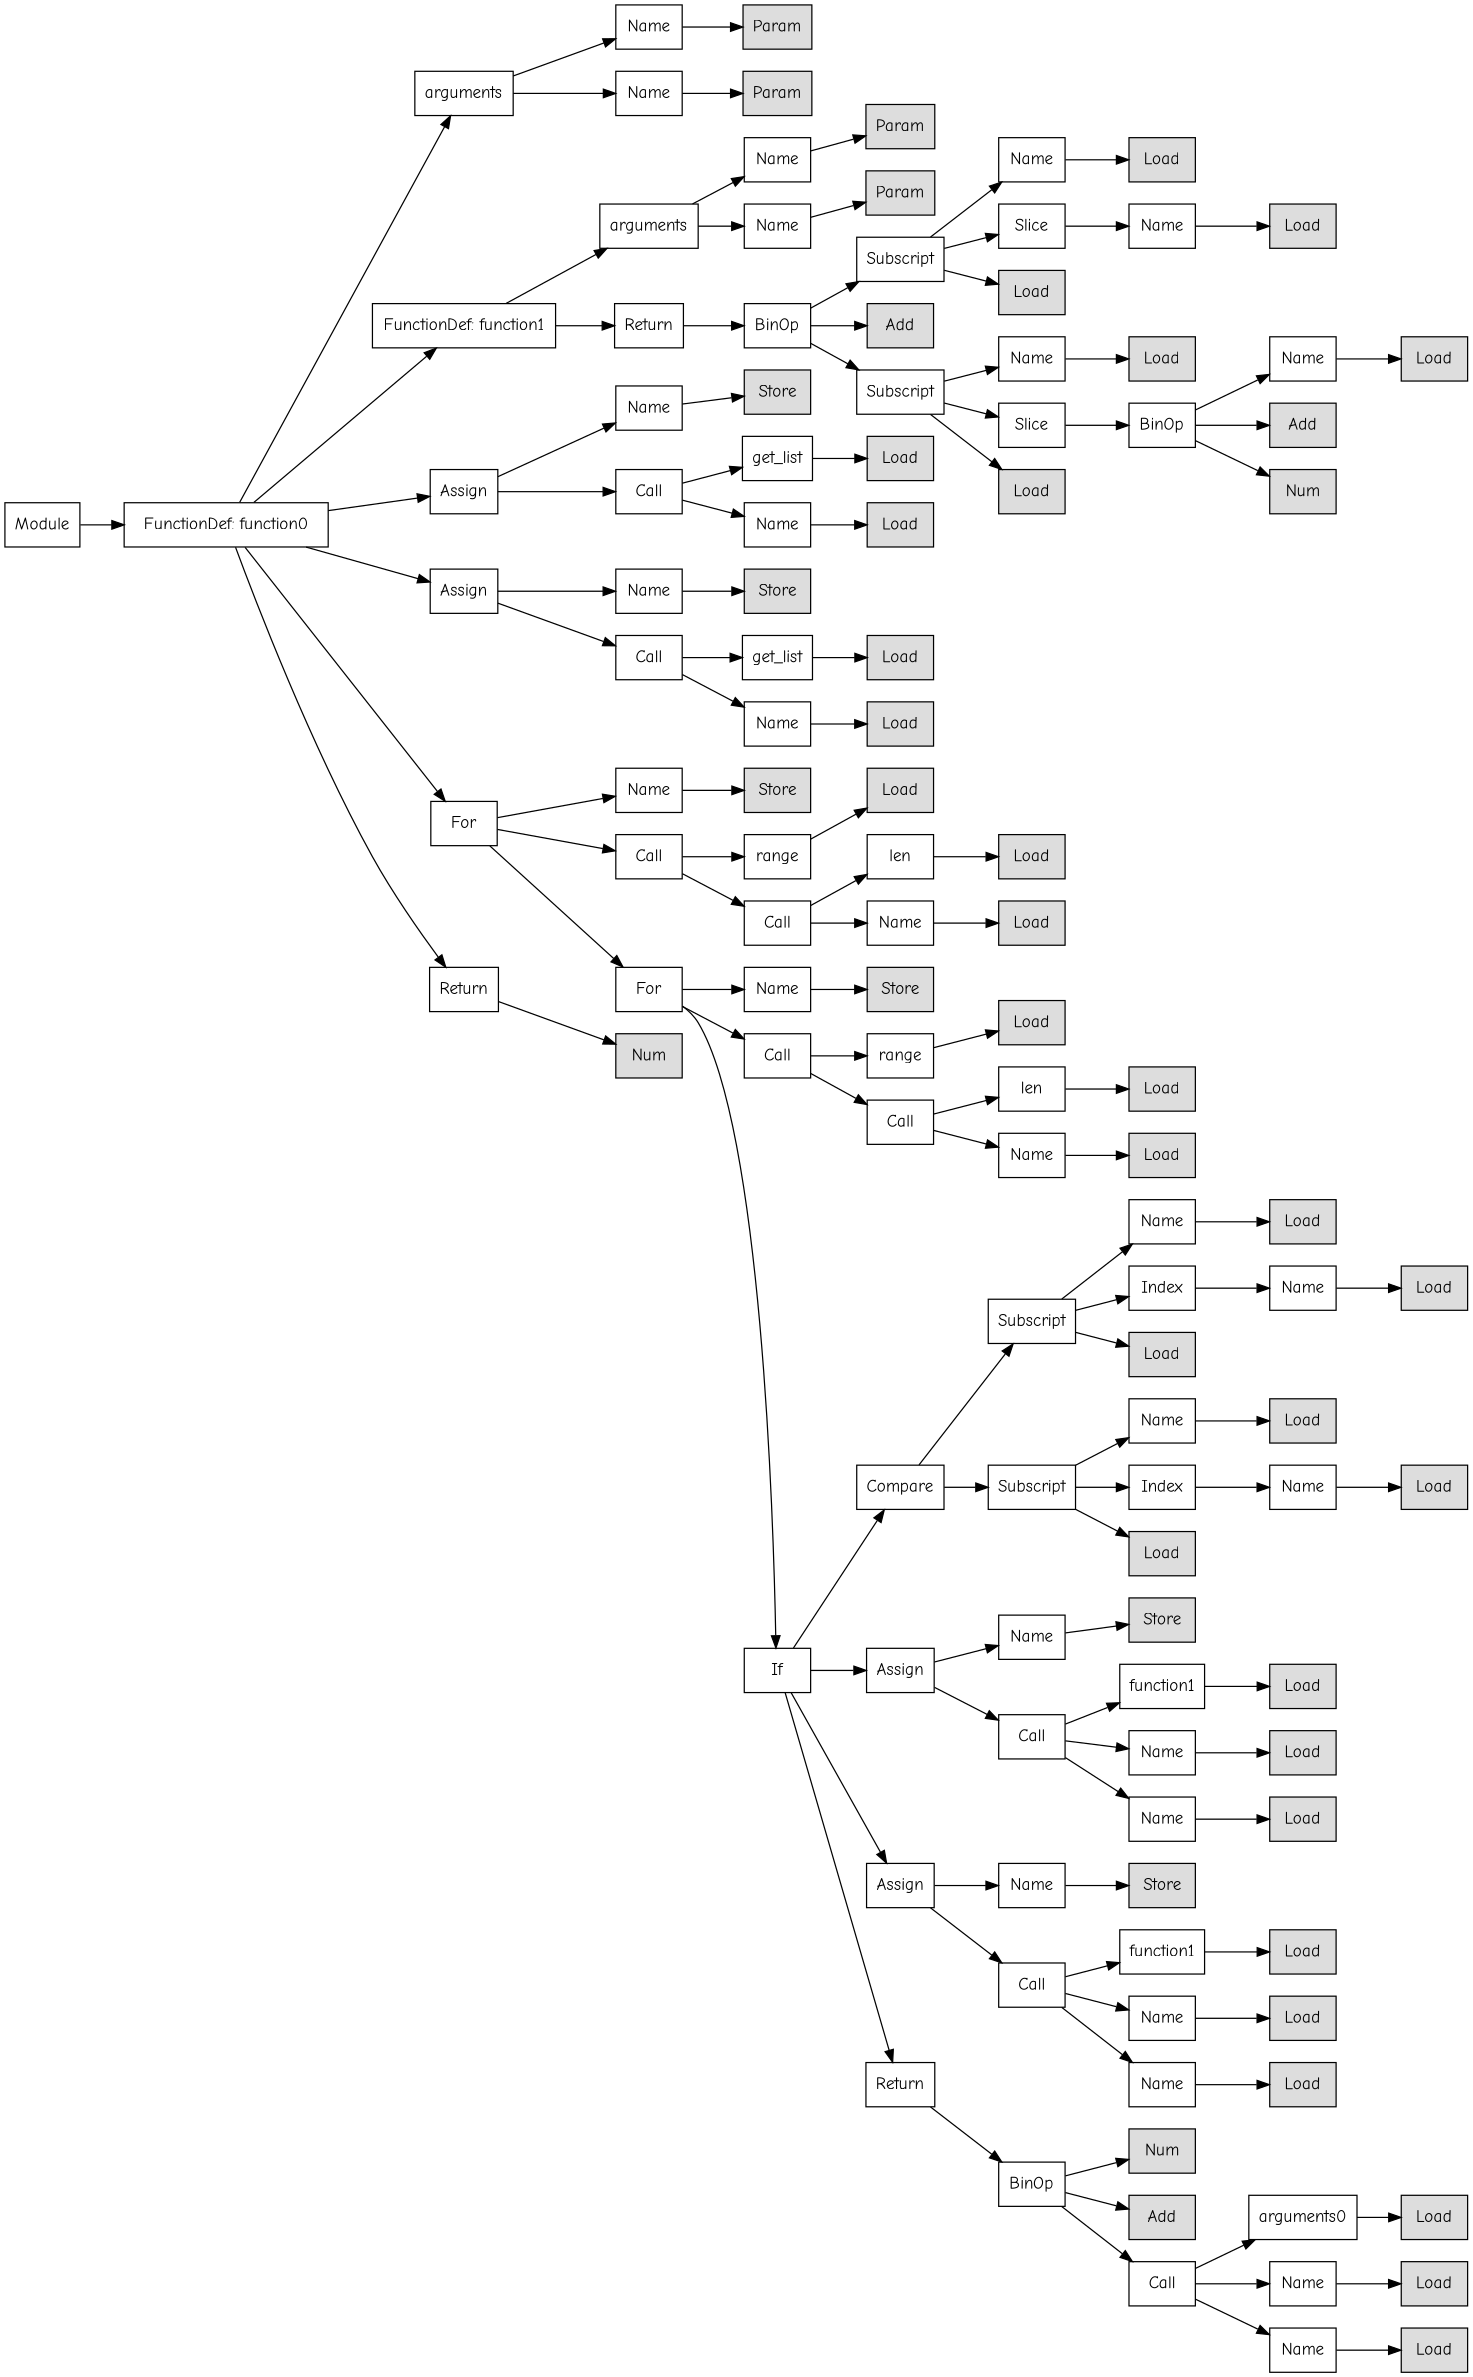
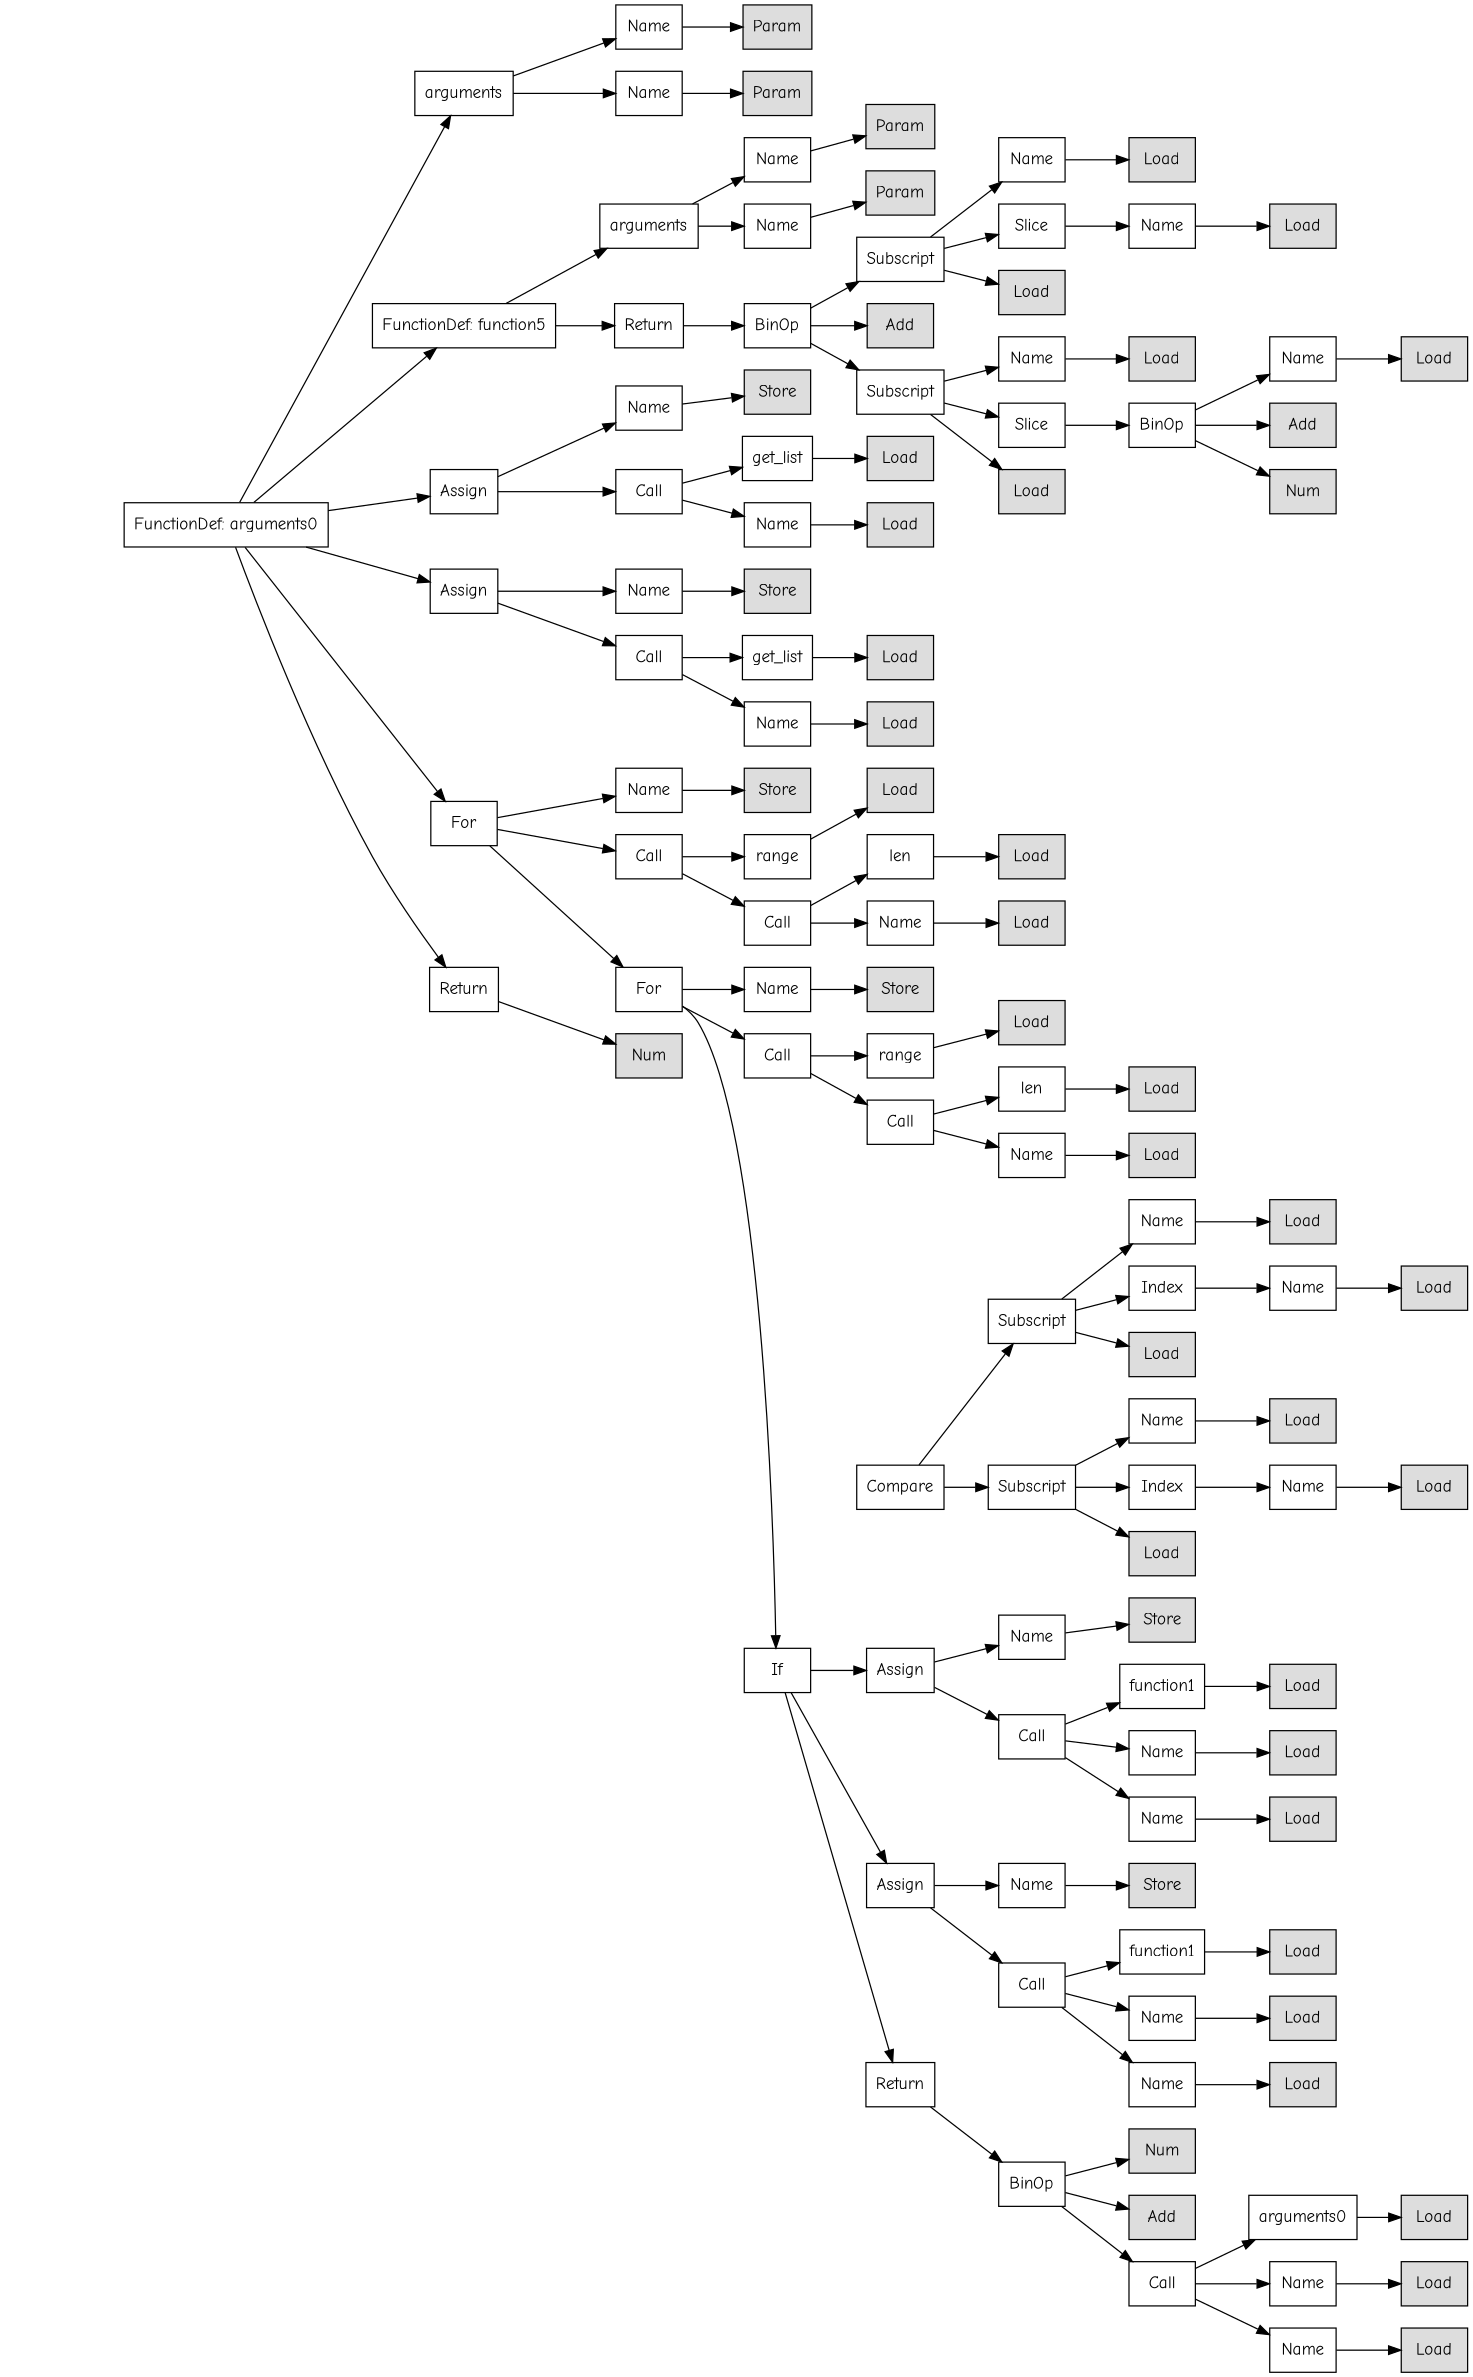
  digraph {
    fontname="Comic Neue"
    rankdir=LR
    node [fontname="Comic Neue" shape=rect]
    edge [fontname="Comic Neue"]
-   n1 [label=Module]
-   n2 [label="FunctionDef: function0"]
+   n2 [label="FunctionDef: arguments0"]
    n3 [label=arguments]
-   n4 [label="FunctionDef: function1"]
+   n4 [label="FunctionDef: function5"]
    n5 [label=Assign]
    n6 [label=Assign]
    n7 [label=For]
    n8 [label=Return]
    n9 [label=Name]
    n10 [label=Name]
    n11 [label=arguments]
    n12 [label=Return]
    n13 [label=Name]
    n14 [label=Call]
    n15 [label=Name]
    n16 [label=Call]
    n17 [label=Name]
    n18 [label=Call]
    n19 [label=For]
    n20 [fillcolor="#dddddd" label=Num style=filled]
    n21 [fillcolor="#dddddd" label=Param style=filled]
    n22 [fillcolor="#dddddd" label=Param style=filled]
    n23 [label=Name]
    n24 [label=Name]
    n25 [label=BinOp]
    n26 [fillcolor="#dddddd" label=Store style=filled]
    n27 [label=get_list]
    n28 [label=Name]
    n29 [fillcolor="#dddddd" label=Store style=filled]
    n30 [label=get_list]
    n31 [label=Name]
    n32 [fillcolor="#dddddd" label=Store style=filled]
    n33 [label=range]
    n34 [label=Call]
    n35 [label=Name]
    n36 [label=Call]
    n37 [label=If]
    n38 [fillcolor="#dddddd" label=Param style=filled]
    n39 [fillcolor="#dddddd" label=Param style=filled]
    n40 [label=Subscript]
    n41 [fillcolor="#dddddd" label=Add style=filled]
    n42 [label=Subscript]
    n43 [fillcolor="#dddddd" label=Load style=filled]
    n44 [fillcolor="#dddddd" label=Load style=filled]
    n45 [fillcolor="#dddddd" label=Load style=filled]
    n46 [fillcolor="#dddddd" label=Load style=filled]
    n47 [fillcolor="#dddddd" label=Load style=filled]
    n48 [label=len]
    n49 [label=Name]
    n50 [fillcolor="#dddddd" label=Store style=filled]
    n51 [label=range]
    n52 [label=Call]
    n53 [label=Compare]
    n54 [label=Assign]
    n55 [label=Assign]
    n56 [label=Return]
    n57 [label=Name]
    n58 [label=Slice]
    n59 [fillcolor="#dddddd" label=Load style=filled]
    n60 [label=Name]
    n61 [label=Slice]
    n62 [fillcolor="#dddddd" label=Load style=filled]
    n63 [fillcolor="#dddddd" label=Load style=filled]
    n64 [fillcolor="#dddddd" label=Load style=filled]
    n65 [fillcolor="#dddddd" label=Load style=filled]
    n66 [label=len]
    n67 [label=Name]
    n68 [label=Subscript]
    n69 [label=Subscript]
    n70 [label=Name]
    n71 [label=Call]
    n72 [label=Name]
    n73 [label=Call]
    n74 [label=BinOp]
    n75 [fillcolor="#dddddd" label=Load style=filled]
    n76 [label=Name]
    n77 [fillcolor="#dddddd" label=Load style=filled]
    n78 [label=BinOp]
    n79 [fillcolor="#dddddd" label=Load style=filled]
    n80 [fillcolor="#dddddd" label=Load style=filled]
    n81 [label=Name]
    n82 [label=Index]
    n83 [fillcolor="#dddddd" label=Load style=filled]
    n84 [label=Name]
    n85 [label=Index]
    n86 [fillcolor="#dddddd" label=Load style=filled]
    n87 [fillcolor="#dddddd" label=Store style=filled]
    n88 [label=function1]
    n89 [label=Name]
    n90 [label=Name]
    n91 [fillcolor="#dddddd" label=Store style=filled]
    n92 [label=function1]
    n93 [label=Name]
    n94 [label=Name]
    n95 [fillcolor="#dddddd" label=Num style=filled]
    n96 [fillcolor="#dddddd" label=Add style=filled]
    n97 [label=Call]
    n98 [fillcolor="#dddddd" label=Load style=filled]
    n99 [label=Name]
    n100 [fillcolor="#dddddd" label=Add style=filled]
    n101 [fillcolor="#dddddd" label=Num style=filled]
    n102 [fillcolor="#dddddd" label=Load style=filled]
    n103 [label=Name]
    n104 [fillcolor="#dddddd" label=Load style=filled]
    n105 [label=Name]
    n106 [fillcolor="#dddddd" label=Load style=filled]
    n107 [fillcolor="#dddddd" label=Load style=filled]
    n108 [fillcolor="#dddddd" label=Load style=filled]
    n109 [fillcolor="#dddddd" label=Load style=filled]
    n110 [fillcolor="#dddddd" label=Load style=filled]
    n111 [fillcolor="#dddddd" label=Load style=filled]
    n112 [label=arguments0]
    n113 [label=Name]
    n114 [label=Name]
    n115 [fillcolor="#dddddd" label=Load style=filled]
    n116 [fillcolor="#dddddd" label=Load style=filled]
    n117 [fillcolor="#dddddd" label=Load style=filled]
    n118 [fillcolor="#dddddd" label=Load style=filled]
    n119 [fillcolor="#dddddd" label=Load style=filled]
    n120 [fillcolor="#dddddd" label=Load style=filled]
-   n1 -> n2
    n2 -> n3
    n2 -> n4
    n2 -> n5
    n2 -> n6
    n2 -> n7
    n2 -> n8
    n3 -> n9
    n3 -> n10
    n4 -> n11
    n4 -> n12
    n5 -> n13
    n5 -> n14
    n6 -> n15
    n6 -> n16
    n7 -> n17
    n7 -> n18
    n7 -> n19
    n8 -> n20
    n9 -> n21
    n10 -> n22
    n11 -> n23
    n11 -> n24
    n12 -> n25
    n13 -> n26
    n14 -> n27
    n14 -> n28
    n15 -> n29
    n16 -> n30
    n16 -> n31
    n17 -> n32
    n18 -> n33
    n18 -> n34
    n19 -> n35
    n19 -> n36
    n19 -> n37
    n23 -> n38
    n24 -> n39
    n25 -> n40
    n25 -> n41
    n25 -> n42
    n27 -> n43
    n28 -> n44
    n30 -> n45
    n31 -> n46
    n33 -> n47
    n34 -> n48
    n34 -> n49
    n35 -> n50
    n36 -> n51
    n36 -> n52
-   n37 -> n53
    n37 -> n54
    n37 -> n55
    n37 -> n56
    n40 -> n57
    n40 -> n58
    n40 -> n59
    n42 -> n60
    n42 -> n61
    n42 -> n62
    n48 -> n63
    n49 -> n64
    n51 -> n65
    n52 -> n66
    n52 -> n67
    n53 -> n68
    n53 -> n69
    n54 -> n70
    n54 -> n71
    n55 -> n72
    n55 -> n73
    n56 -> n74
    n57 -> n75
    n58 -> n76
    n60 -> n77
    n61 -> n78
    n66 -> n79
    n67 -> n80
    n68 -> n81
    n68 -> n82
    n68 -> n83
    n69 -> n84
    n69 -> n85
    n69 -> n86
    n70 -> n87
    n71 -> n88
    n71 -> n89
    n71 -> n90
    n72 -> n91
    n73 -> n92
    n73 -> n93
    n73 -> n94
    n74 -> n95
    n74 -> n96
    n74 -> n97
    n76 -> n98
    n78 -> n99
    n78 -> n100
    n78 -> n101
    n81 -> n102
    n82 -> n103
    n84 -> n104
    n85 -> n105
    n88 -> n106
    n89 -> n107
    n90 -> n108
    n92 -> n109
    n93 -> n110
    n94 -> n111
    n97 -> n112
    n97 -> n113
    n97 -> n114
    n99 -> n115
    n103 -> n116
    n105 -> n117
    n112 -> n118
    n113 -> n119
    n114 -> n120
  }
